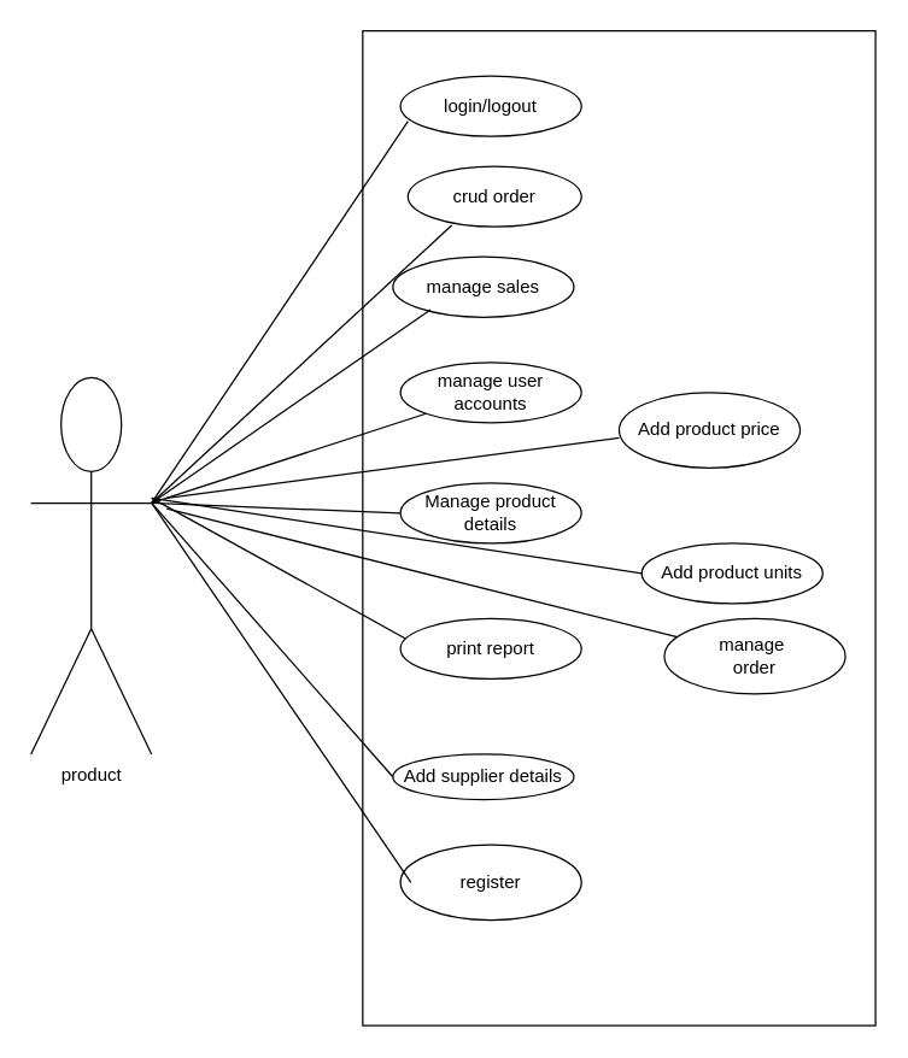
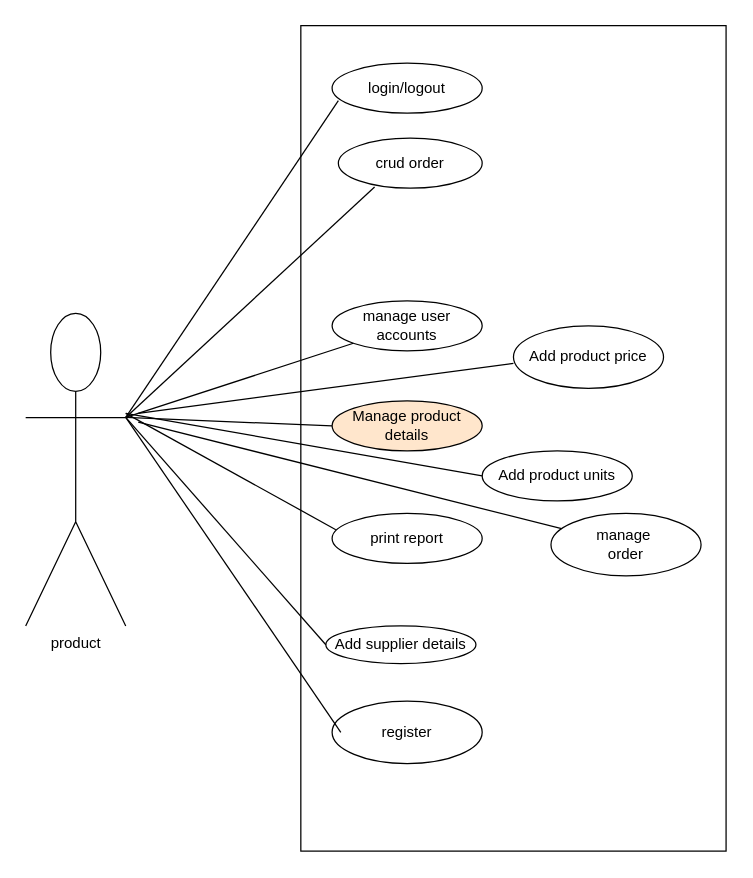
  <mxCell id="0" />
  <mxCell id="1" parent="0" />
  <mxCell id="2" value="product" style="shape=umlActor;verticalLabelPosition=bottom;verticalAlign=top;html=1;" parent="1" vertex="1"><mxGeometry x="20" y="250" width="80" height="250" as="geometry" /></mxCell>
  <mxCell id="3" value="" style="rounded=0;whiteSpace=wrap;html=1;" parent="1" vertex="1"><mxGeometry x="240" y="20" width="340" height="660" as="geometry" /></mxCell>
  <mxCell id="4" value="login/logout" style="ellipse;whiteSpace=wrap;html=1;" parent="1" vertex="1"><mxGeometry x="265" y="50" width="120" height="40" as="geometry" /></mxCell>
  <mxCell id="5" value="register" style="ellipse;whiteSpace=wrap;html=1;" parent="1" vertex="1"><mxGeometry x="265" y="560" width="120" height="50" as="geometry" /></mxCell>
- <mxCell id="6" value="Manage product details" style="ellipse;whiteSpace=wrap;html=1;" parent="1" vertex="1"><mxGeometry x="265" y="320" width="120" height="40" as="geometry" /></mxCell>
+ <mxCell id="6" value="Manage product details" style="ellipse;whiteSpace=wrap;html=1;fillColor=#ffe6cc;" parent="1" vertex="1"><mxGeometry x="265" y="320" width="120" height="40" as="geometry" /></mxCell>
  <mxCell id="7" value="manage user accounts" style="ellipse;whiteSpace=wrap;html=1;" parent="1" vertex="1"><mxGeometry x="265" y="240" width="120" height="40" as="geometry" /></mxCell>
  <mxCell id="8" value="print report" style="ellipse;whiteSpace=wrap;html=1;" parent="1" vertex="1"><mxGeometry x="265" y="410" width="120" height="40" as="geometry" /></mxCell>
- <mxCell id="9" value="manage sales" style="ellipse;whiteSpace=wrap;html=1;" parent="1" vertex="1"><mxGeometry x="260" y="170" width="120" height="40" as="geometry" /></mxCell>
  <mxCell id="10" value="crud order" style="ellipse;whiteSpace=wrap;html=1;" parent="1" vertex="1"><mxGeometry x="270" y="110" width="115" height="40" as="geometry" /></mxCell>
  <mxCell id="11" value="" style="endArrow=none;html=1;rounded=0;exitX=1;exitY=0.333;exitDx=0;exitDy=0;exitPerimeter=0;" parent="1" source="2" edge="1"><mxGeometry width="50" height="50" relative="1" as="geometry"><mxPoint x="100" y="340" as="sourcePoint" /><mxPoint x="270" y="80" as="targetPoint" /></mxGeometry></mxCell>
  <mxCell id="12" value="" style="endArrow=none;html=1;rounded=0;entryX=0.252;entryY=0.975;entryDx=0;entryDy=0;entryPerimeter=0;exitX=1;exitY=0.333;exitDx=0;exitDy=0;exitPerimeter=0;" parent="1" source="2" target="10" edge="1"><mxGeometry width="50" height="50" relative="1" as="geometry"><mxPoint x="110" y="343" as="sourcePoint" /><mxPoint x="290" y="88" as="targetPoint" /></mxGeometry></mxCell>
- <mxCell id="13" value="" style="endArrow=none;html=1;rounded=0;entryX=0.208;entryY=0.875;entryDx=0;entryDy=0;entryPerimeter=0;exitX=1;exitY=0.333;exitDx=0;exitDy=0;exitPerimeter=0;" parent="1" source="2" target="9" edge="1"><mxGeometry width="50" height="50" relative="1" as="geometry"><mxPoint x="120" y="353" as="sourcePoint" /><mxPoint x="300" y="98" as="targetPoint" /></mxGeometry></mxCell>
  <mxCell id="14" value="" style="endArrow=none;html=1;rounded=0;exitX=1;exitY=0.333;exitDx=0;exitDy=0;exitPerimeter=0;" parent="1" source="2" target="7" edge="1"><mxGeometry width="50" height="50" relative="1" as="geometry"><mxPoint x="110" y="343" as="sourcePoint" /><mxPoint x="295" y="215" as="targetPoint" /></mxGeometry></mxCell>
  <mxCell id="15" value="" style="endArrow=none;html=1;rounded=0;exitX=1;exitY=0.333;exitDx=0;exitDy=0;exitPerimeter=0;entryX=0;entryY=0.5;entryDx=0;entryDy=0;" parent="1" source="2" target="6" edge="1"><mxGeometry width="50" height="50" relative="1" as="geometry"><mxPoint x="110" y="343" as="sourcePoint" /><mxPoint x="292" y="284" as="targetPoint" /></mxGeometry></mxCell>
  <mxCell id="16" value="" style="endArrow=none;html=1;rounded=0;entryX=0.025;entryY=0.325;entryDx=0;entryDy=0;entryPerimeter=0;" parent="1" target="8" edge="1"><mxGeometry width="50" height="50" relative="1" as="geometry"><mxPoint x="100" y="330" as="sourcePoint" /><mxPoint x="275" y="350" as="targetPoint" /></mxGeometry></mxCell>
  <mxCell id="17" value="" style="endArrow=none;html=1;rounded=0;entryX=0.058;entryY=0.5;entryDx=0;entryDy=0;exitX=1;exitY=0.333;exitDx=0;exitDy=0;exitPerimeter=0;entryPerimeter=0;" parent="1" source="2" target="5" edge="1"><mxGeometry width="50" height="50" relative="1" as="geometry"><mxPoint x="110" y="343" as="sourcePoint" /><mxPoint x="270" y="525" as="targetPoint" /></mxGeometry></mxCell>
  <mxCell id="18" value="" style="group" parent="1" vertex="1" connectable="0"><mxGeometry x="260" y="500" width="120" height="30" as="geometry" /></mxCell>
  <mxCell id="19" value="Add supplier details" style="ellipse;whiteSpace=wrap;html=1;" parent="18" vertex="1"><mxGeometry width="120" height="30" as="geometry" /></mxCell>
  <mxCell id="20" value="" style="endArrow=none;html=1;rounded=0;entryX=0;entryY=0.5;entryDx=0;entryDy=0;exitX=1;exitY=0.333;exitDx=0;exitDy=0;exitPerimeter=0;" parent="18" source="2" target="19" edge="1"><mxGeometry width="50" height="50" relative="1" as="geometry"><mxPoint x="-150" y="-160" as="sourcePoint" /><mxPoint x="18" y="-67" as="targetPoint" /></mxGeometry></mxCell>
- <mxCell id="21" value="Add product units" style="ellipse;whiteSpace=wrap;html=1;" parent="1" vertex="1"><mxGeometry x="425" y="360" width="120" height="40" as="geometry" /></mxCell>
+ <mxCell id="21" value="Add product units" style="ellipse;whiteSpace=wrap;html=1;" parent="1" vertex="1"><mxGeometry x="385" y="360" width="120" height="40" as="geometry" /></mxCell>
  <mxCell id="22" value="" style="endArrow=none;html=1;rounded=0;entryX=0;entryY=0.5;entryDx=0;entryDy=0;" parent="1" target="21" edge="1"><mxGeometry width="50" height="50" relative="1" as="geometry"><mxPoint x="100" y="330" as="sourcePoint" /><mxPoint x="410" y="440" as="targetPoint" /></mxGeometry></mxCell>
  <mxCell id="23" value="" style="group" vertex="1" connectable="0" parent="1"><mxGeometry x="110" y="337.003" width="440" height="152.997" as="geometry" /></mxCell>
  <mxCell id="24" value="manage&amp;nbsp;&lt;div&gt;order&lt;/div&gt;" style="ellipse;whiteSpace=wrap;html=1;" vertex="1" parent="23"><mxGeometry x="330" y="72.997" width="120" height="50" as="geometry" /></mxCell>
  <mxCell id="25" value="" style="endArrow=none;html=1;rounded=0;exitX=1;exitY=0.333;exitDx=0;exitDy=0;exitPerimeter=0;" edge="1" parent="23" target="24"><mxGeometry width="50" height="50" relative="1" as="geometry"><mxPoint as="sourcePoint" /><mxPoint x="330" y="146.667" as="targetPoint" /></mxGeometry></mxCell>
  <mxCell id="26" value="Add product price" style="ellipse;whiteSpace=wrap;html=1;" vertex="1" parent="1"><mxGeometry x="410" y="260" width="120" height="50" as="geometry" /></mxCell>
  <mxCell id="27" value="" style="endArrow=none;html=1;rounded=0;" edge="1" parent="1"><mxGeometry width="50" height="50" relative="1" as="geometry"><mxPoint x="110" y="330" as="sourcePoint" /><mxPoint x="410" y="290" as="targetPoint" /></mxGeometry></mxCell>
